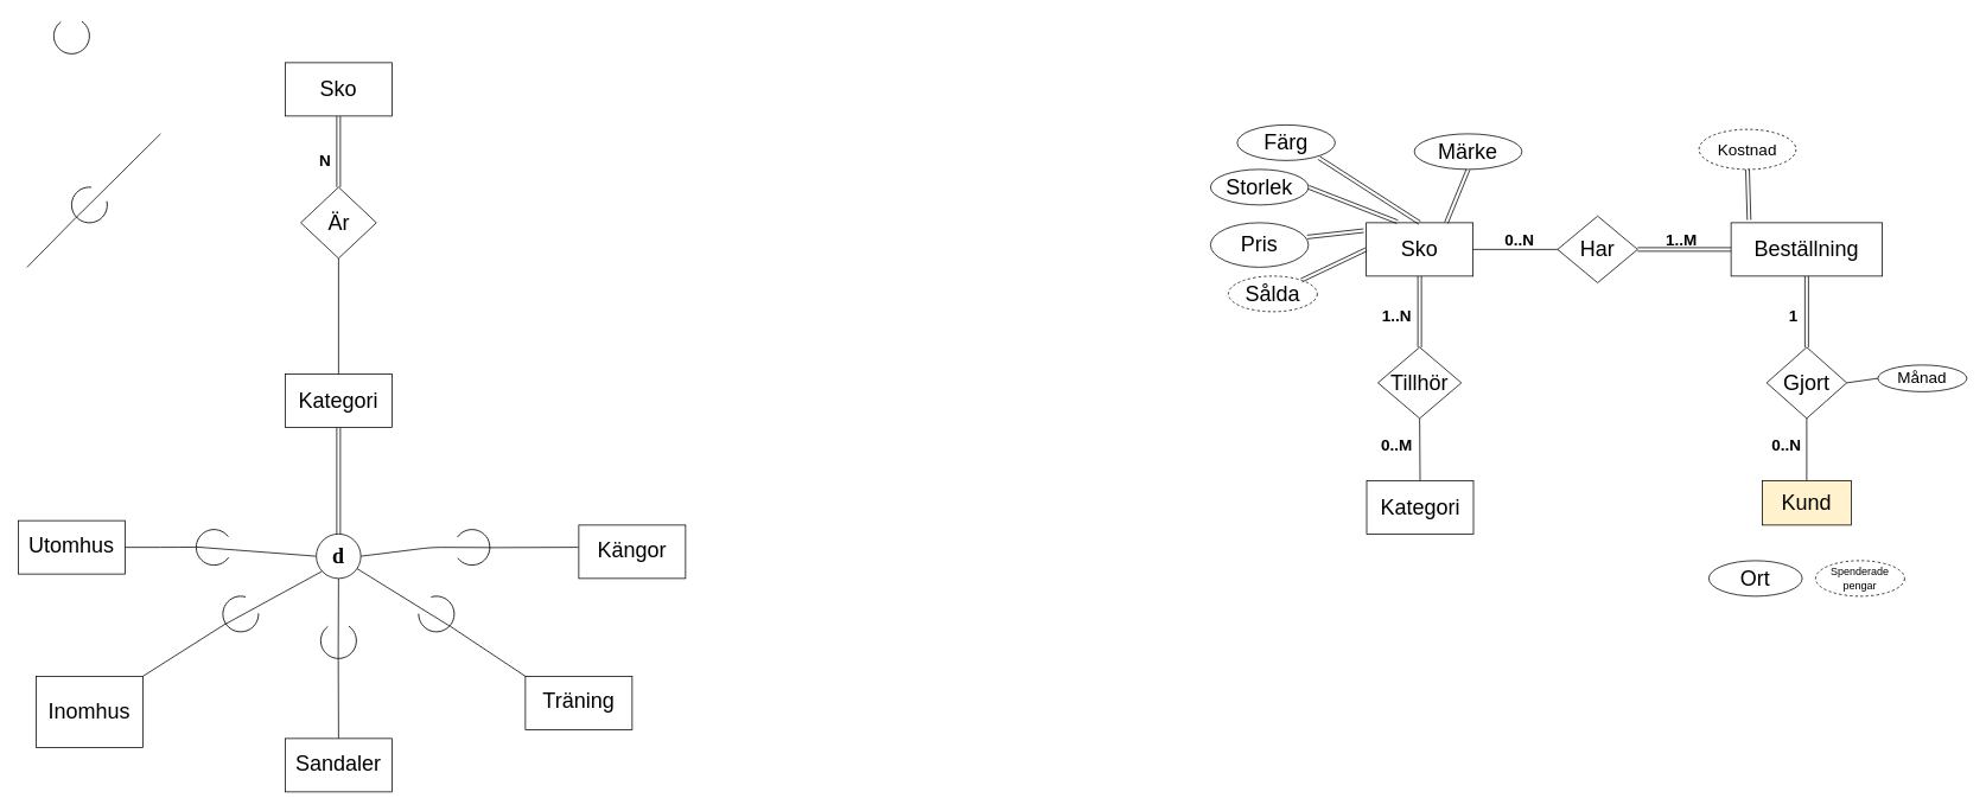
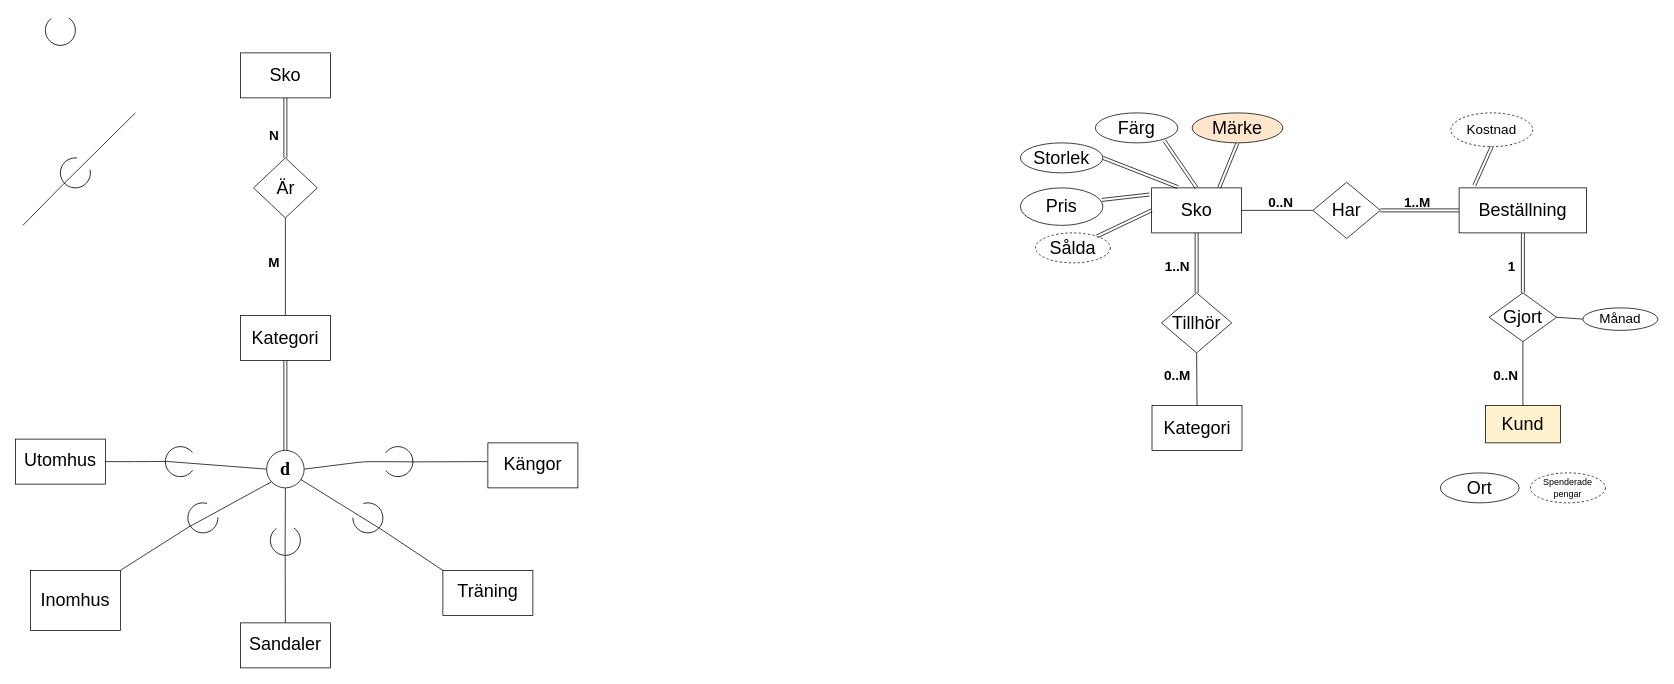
  <mxCell id="0" />
  <mxCell id="1" parent="0" />
  <mxCell id="2" style="edgeStyle=orthogonalEdgeStyle;rounded=0;orthogonalLoop=1;jettySize=auto;html=1;exitX=0.5;exitY=1;exitDx=0;exitDy=0;entryX=0.5;entryY=0;entryDx=0;entryDy=0;shape=link;" parent="1" source="3" target="4" edge="1"><mxGeometry relative="1" as="geometry" /></mxCell>
  <mxCell id="3" value="&lt;font style=&quot;font-size: 24px&quot;&gt;Sko&lt;/font&gt;" style="rounded=0;whiteSpace=wrap;html=1;" parent="1" vertex="1"><mxGeometry x="320" y="70" width="120" height="60" as="geometry" /></mxCell>
  <mxCell id="4" value="&lt;font style=&quot;font-size: 24px&quot;&gt;Är&lt;/font&gt;" style="rhombus;whiteSpace=wrap;html=1;" parent="1" vertex="1"><mxGeometry x="337.5" y="210" width="85" height="80" as="geometry" /></mxCell>
  <mxCell id="5" style="edgeStyle=orthogonalEdgeStyle;shape=link;rounded=0;orthogonalLoop=1;jettySize=auto;html=1;exitX=0.5;exitY=1;exitDx=0;exitDy=0;entryX=0.5;entryY=0;entryDx=0;entryDy=0;" parent="1" source="6" target="17" edge="1"><mxGeometry relative="1" as="geometry" /></mxCell>
  <mxCell id="6" value="&lt;font style=&quot;font-size: 24px&quot;&gt;Kategori&lt;/font&gt;" style="rounded=0;whiteSpace=wrap;html=1;" parent="1" vertex="1"><mxGeometry x="320" y="420" width="120" height="60" as="geometry" /></mxCell>
  <mxCell id="7" value="" style="endArrow=none;html=1;entryX=0.5;entryY=1;entryDx=0;entryDy=0;exitX=0.5;exitY=0;exitDx=0;exitDy=0;" parent="1" source="6" target="4" edge="1"><mxGeometry width="50" height="50" relative="1" as="geometry"><mxPoint x="250" y="460" as="sourcePoint" /><mxPoint x="300" y="410" as="targetPoint" /></mxGeometry></mxCell>
  <mxCell id="8" value="&lt;font style=&quot;font-size: 18px&quot;&gt;&lt;b&gt;N&lt;/b&gt;&lt;/font&gt;" style="text;html=1;strokeColor=none;fillColor=none;align=center;verticalAlign=middle;whiteSpace=wrap;rounded=0;" parent="1" vertex="1"><mxGeometry x="350" y="170" width="30" height="20" as="geometry" /></mxCell>
+ <mxCell id="9" value="&lt;font style=&quot;font-size: 18px&quot;&gt;&lt;b&gt;M&lt;/b&gt;&lt;/font&gt;" style="text;html=1;strokeColor=none;fillColor=none;align=center;verticalAlign=middle;whiteSpace=wrap;rounded=0;" parent="1" vertex="1"><mxGeometry x="350" y="340" width="30" height="20" as="geometry" /></mxCell>
  <mxCell id="10" value="" style="verticalLabelPosition=bottom;verticalAlign=top;html=1;shape=mxgraph.basic.arc;startAngle=0.3;endAngle=0.1;rotation=287;direction=south;" parent="1" vertex="1"><mxGeometry x="220" y="595" width="40" height="40" as="geometry" /></mxCell>
  <mxCell id="11" value="" style="verticalLabelPosition=bottom;verticalAlign=top;html=1;shape=mxgraph.basic.arc;startAngle=0.3;endAngle=0.1;rotation=287;" parent="1" vertex="1"><mxGeometry x="60.004" y="20.004" width="40" height="40" as="geometry" /></mxCell>
  <mxCell id="12" value="" style="endArrow=none;html=1;exitX=0.021;exitY=0.639;exitDx=0;exitDy=0;exitPerimeter=0;entryX=1;entryY=0.5;entryDx=0;entryDy=0;" parent="1" source="10" target="30" edge="1"><mxGeometry width="50" height="50" relative="1" as="geometry"><mxPoint x="280" y="760" as="sourcePoint" /><mxPoint x="140" y="615" as="targetPoint" /><Array as="points"><mxPoint x="190" y="615" /></Array></mxGeometry></mxCell>
  <mxCell id="13" value="" style="endArrow=none;html=1;entryX=0.032;entryY=0.634;entryDx=0;entryDy=0;entryPerimeter=0;exitX=0;exitY=0.5;exitDx=0;exitDy=0;" parent="1" source="17" target="10" edge="1"><mxGeometry width="50" height="50" relative="1" as="geometry"><mxPoint x="320" y="690" as="sourcePoint" /><mxPoint x="260" y="660" as="targetPoint" /></mxGeometry></mxCell>
  <mxCell id="14" value="" style="verticalLabelPosition=bottom;verticalAlign=top;html=1;shape=mxgraph.basic.arc;startAngle=0.3;endAngle=0.1;rotation=287;" parent="1" vertex="1"><mxGeometry x="360.004" y="700.004" width="40" height="40" as="geometry" /></mxCell>
  <mxCell id="15" value="" style="endArrow=none;html=1;entryX=0.021;entryY=0.639;entryDx=0;entryDy=0;entryPerimeter=0;exitX=0.5;exitY=0;exitDx=0;exitDy=0;" parent="1" source="32" target="14" edge="1"><mxGeometry width="50" height="50" relative="1" as="geometry"><mxPoint x="380.004" y="824.974" as="sourcePoint" /><mxPoint x="400.004" y="804.974" as="targetPoint" /></mxGeometry></mxCell>
  <mxCell id="16" value="" style="endArrow=none;html=1;exitX=0.032;exitY=0.634;exitDx=0;exitDy=0;exitPerimeter=0;entryX=0.5;entryY=1;entryDx=0;entryDy=0;" parent="1" source="14" target="17" edge="1"><mxGeometry width="50" height="50" relative="1" as="geometry"><mxPoint x="380.004" y="700.004" as="sourcePoint" /><mxPoint x="380.004" y="650.004" as="targetPoint" /></mxGeometry></mxCell>
  <mxCell id="17" value="&lt;font style=&quot;font-size: 24px&quot; data-font-src=&quot;https://fonts.googleapis.com/css?family=Permanent+Marker&quot; face=&quot;Georgia&quot;&gt;&lt;b&gt;d&lt;/b&gt;&lt;/font&gt;" style="ellipse;whiteSpace=wrap;html=1;aspect=fixed;" parent="1" vertex="1"><mxGeometry x="355" y="600" width="50" height="50" as="geometry" /></mxCell>
  <mxCell id="18" value="" style="verticalLabelPosition=bottom;verticalAlign=top;html=1;shape=mxgraph.basic.arc;startAngle=0.3;endAngle=0.1;rotation=287;direction=north;" parent="1" vertex="1"><mxGeometry x="510.004" y="595.004" width="40" height="40" as="geometry" /></mxCell>
  <mxCell id="19" value="" style="endArrow=none;html=1;exitX=0.021;exitY=0.639;exitDx=0;exitDy=0;exitPerimeter=0;entryX=1;entryY=0.5;entryDx=0;entryDy=0;" parent="1" source="18" target="17" edge="1"><mxGeometry width="50" height="50" relative="1" as="geometry"><mxPoint x="574.974" y="759.974" as="sourcePoint" /><mxPoint x="464.974" y="614.974" as="targetPoint" /><Array as="points"><mxPoint x="484.974" y="614.974" /></Array></mxGeometry></mxCell>
  <mxCell id="20" value="" style="endArrow=none;html=1;entryX=0.032;entryY=0.634;entryDx=0;entryDy=0;entryPerimeter=0;exitX=-0.004;exitY=0.416;exitDx=0;exitDy=0;exitPerimeter=0;" parent="1" source="34" target="18" edge="1"><mxGeometry width="50" height="50" relative="1" as="geometry"><mxPoint x="649.974" y="614.974" as="sourcePoint" /><mxPoint x="554.974" y="659.974" as="targetPoint" /></mxGeometry></mxCell>
  <mxCell id="21" value="" style="verticalLabelPosition=bottom;verticalAlign=top;html=1;shape=mxgraph.basic.arc;startAngle=0.3;endAngle=0.1;rotation=-30;" parent="1" vertex="1"><mxGeometry x="80.004" y="210.004" width="40" height="40" as="geometry" /></mxCell>
  <mxCell id="22" value="" style="endArrow=none;html=1;entryX=0;entryY=0.615;entryDx=0;entryDy=0;entryPerimeter=0;" parent="1" target="21" edge="1"><mxGeometry width="50" height="50" relative="1" as="geometry"><mxPoint x="30" y="300" as="sourcePoint" /><mxPoint x="80" y="250" as="targetPoint" /></mxGeometry></mxCell>
  <mxCell id="23" value="" style="endArrow=none;html=1;exitX=-0.002;exitY=0.619;exitDx=0;exitDy=0;exitPerimeter=0;" parent="1" source="21" edge="1"><mxGeometry width="50" height="50" relative="1" as="geometry"><mxPoint x="130" y="190" as="sourcePoint" /><mxPoint x="180" y="150" as="targetPoint" /></mxGeometry></mxCell>
  <mxCell id="24" value="" style="verticalLabelPosition=bottom;verticalAlign=top;html=1;shape=mxgraph.basic.arc;startAngle=0.3;endAngle=0.1;rotation=-20;" parent="1" vertex="1"><mxGeometry x="250.001" y="670.001" width="40" height="40" as="geometry" /></mxCell>
  <mxCell id="25" value="" style="endArrow=none;html=1;entryX=0;entryY=0.615;entryDx=0;entryDy=0;entryPerimeter=0;exitX=1;exitY=0;exitDx=0;exitDy=0;" parent="1" source="31" target="24" edge="1"><mxGeometry width="50" height="50" relative="1" as="geometry"><mxPoint x="160" y="760" as="sourcePoint" /><mxPoint x="217.317" y="747.317" as="targetPoint" /></mxGeometry></mxCell>
  <mxCell id="26" value="" style="endArrow=none;html=1;exitX=-0.002;exitY=0.619;exitDx=0;exitDy=0;exitPerimeter=0;entryX=0.125;entryY=0.841;entryDx=0;entryDy=0;entryPerimeter=0;" parent="1" source="24" target="17" edge="1"><mxGeometry width="50" height="50" relative="1" as="geometry"><mxPoint x="267.317" y="687.317" as="sourcePoint" /><mxPoint x="317.317" y="647.317" as="targetPoint" /></mxGeometry></mxCell>
  <mxCell id="27" value="" style="verticalLabelPosition=bottom;verticalAlign=top;html=1;shape=mxgraph.basic.arc;startAngle=0.3;endAngle=0.1;rotation=-35;direction=north;" parent="1" vertex="1"><mxGeometry x="470.004" y="670.004" width="40" height="40" as="geometry" /></mxCell>
  <mxCell id="28" value="" style="endArrow=none;html=1;entryX=0.914;entryY=0.778;entryDx=0;entryDy=0;entryPerimeter=0;exitX=0;exitY=0.615;exitDx=0;exitDy=0;exitPerimeter=0;" parent="1" source="27" target="17" edge="1"><mxGeometry width="50" height="50" relative="1" as="geometry"><mxPoint x="552.951" y="822.951" as="sourcePoint" /><mxPoint x="495.634" y="835.634" as="targetPoint" /></mxGeometry></mxCell>
  <mxCell id="29" value="" style="endArrow=none;html=1;entryX=-0.002;entryY=0.619;entryDx=0;entryDy=0;entryPerimeter=0;exitX=0;exitY=0;exitDx=0;exitDy=0;" parent="1" source="33" target="27" edge="1"><mxGeometry width="50" height="50" relative="1" as="geometry"><mxPoint x="590" y="760" as="sourcePoint" /><mxPoint x="602.951" y="762.951" as="targetPoint" /></mxGeometry></mxCell>
  <mxCell id="30" value="&lt;span style=&quot;line-height: 115%&quot;&gt;&lt;font style=&quot;font-size: 24px&quot;&gt;Utomhus&lt;/font&gt;&lt;/span&gt;" style="rounded=0;whiteSpace=wrap;html=1;" parent="1" vertex="1"><mxGeometry x="20" y="585" width="120" height="60" as="geometry" /></mxCell>
  <mxCell id="31" value="&lt;span style=&quot;font-size: 24px&quot;&gt;Inomhus&lt;/span&gt;" style="rounded=0;whiteSpace=wrap;html=1;" parent="1" vertex="1"><mxGeometry x="40" y="760" width="120" height="80" as="geometry" /></mxCell>
  <mxCell id="32" value="&lt;span style=&quot;line-height: 115%&quot;&gt;&lt;font style=&quot;font-size: 24px&quot;&gt;Sandaler&lt;/font&gt;&lt;/span&gt;" style="rounded=0;whiteSpace=wrap;html=1;" parent="1" vertex="1"><mxGeometry x="320" y="830" width="120" height="60" as="geometry" /></mxCell>
  <mxCell id="33" value="&lt;span style=&quot;line-height: 115%&quot;&gt;&lt;font style=&quot;font-size: 24px&quot;&gt;Träning&lt;/font&gt;&lt;/span&gt;" style="rounded=0;whiteSpace=wrap;html=1;" parent="1" vertex="1"><mxGeometry x="590" y="760" width="120" height="60" as="geometry" /></mxCell>
  <mxCell id="34" value="&lt;span style=&quot;line-height: 115%&quot;&gt;&lt;font style=&quot;font-size: 24px&quot;&gt;Kängor&lt;/font&gt;&lt;/span&gt;" style="rounded=0;whiteSpace=wrap;html=1;" parent="1" vertex="1"><mxGeometry x="650" y="590" width="120" height="60" as="geometry" /></mxCell>
  <mxCell id="35" style="rounded=0;orthogonalLoop=1;jettySize=auto;html=1;exitX=0.5;exitY=1;exitDx=0;exitDy=0;entryX=0.5;entryY=0;entryDx=0;entryDy=0;shape=link;" edge="1" source="36" target="37" parent="1"><mxGeometry relative="1" as="geometry" /></mxCell>
  <mxCell id="36" value="&lt;font style=&quot;font-size: 24px&quot;&gt;Sko&lt;/font&gt;" style="rounded=0;whiteSpace=wrap;html=1;" vertex="1" parent="1"><mxGeometry x="1535" y="250" width="120" height="60" as="geometry" /></mxCell>
  <mxCell id="37" value="&lt;font style=&quot;font-size: 24px&quot;&gt;Tillhör&lt;/font&gt;" style="rhombus;whiteSpace=wrap;html=1;" vertex="1" parent="1"><mxGeometry x="1548.13" y="390" width="93.75" height="80" as="geometry" /></mxCell>
  <mxCell id="38" value="&lt;font style=&quot;font-size: 24px&quot;&gt;Kategori&lt;/font&gt;" style="rounded=0;whiteSpace=wrap;html=1;" vertex="1" parent="1"><mxGeometry x="1535.5" y="540" width="120" height="60" as="geometry" /></mxCell>
  <mxCell id="39" value="" style="endArrow=none;html=1;entryX=0.5;entryY=1;entryDx=0;entryDy=0;exitX=0.5;exitY=0;exitDx=0;exitDy=0;" edge="1" source="38" target="37" parent="1"><mxGeometry width="50" height="50" relative="1" as="geometry"><mxPoint x="1465" y="640" as="sourcePoint" /><mxPoint x="1515" y="590" as="targetPoint" /></mxGeometry></mxCell>
  <mxCell id="40" value="&lt;font style=&quot;font-size: 18px&quot;&gt;&lt;b&gt;1..N&lt;/b&gt;&lt;/font&gt;" style="text;html=1;strokeColor=none;fillColor=none;align=center;verticalAlign=middle;whiteSpace=wrap;rounded=0;" vertex="1" parent="1"><mxGeometry x="1550" y="345" width="39" height="20" as="geometry" /></mxCell>
  <mxCell id="41" value="&lt;font style=&quot;font-size: 18px&quot;&gt;&lt;b&gt;0..M&lt;/b&gt;&lt;/font&gt;" style="text;html=1;strokeColor=none;fillColor=none;align=center;verticalAlign=middle;whiteSpace=wrap;rounded=0;" vertex="1" parent="1"><mxGeometry x="1542" y="490" width="55" height="20" as="geometry" /></mxCell>
  <mxCell id="42" style="shape=link;rounded=0;orthogonalLoop=1;jettySize=auto;html=1;exitX=0.988;exitY=0.321;exitDx=0;exitDy=0;entryX=-0.024;entryY=0.148;entryDx=0;entryDy=0;entryPerimeter=0;exitPerimeter=0;" edge="1" parent="1" source="43" target="36"><mxGeometry relative="1" as="geometry" /></mxCell>
  <mxCell id="43" value="&lt;font style=&quot;font-size: 24px&quot;&gt;Pris&lt;/font&gt;" style="ellipse;whiteSpace=wrap;html=1;" vertex="1" parent="1"><mxGeometry x="1360" y="250" width="110" height="50" as="geometry" /></mxCell>
  <mxCell id="44" style="rounded=0;orthogonalLoop=1;jettySize=auto;html=1;exitX=0.835;exitY=0.926;exitDx=0;exitDy=0;shape=link;entryX=0.5;entryY=0;entryDx=0;entryDy=0;exitPerimeter=0;" edge="1" source="45" parent="1" target="36"><mxGeometry relative="1" as="geometry"><mxPoint x="1560" y="249" as="targetPoint" /></mxGeometry></mxCell>
- <mxCell id="45" value="&lt;font style=&quot;font-size: 24px&quot;&gt;Färg&lt;/font&gt;" style="ellipse;whiteSpace=wrap;html=1;" vertex="1" parent="1"><mxGeometry x="1390" y="140" width="110" height="40" as="geometry" /></mxCell>
+ <mxCell id="45" value="&lt;font style=&quot;font-size: 24px&quot;&gt;Färg&lt;/font&gt;" style="ellipse;whiteSpace=wrap;html=1;" vertex="1" parent="1"><mxGeometry x="1460" y="150" width="110" height="40" as="geometry" /></mxCell>
  <mxCell id="46" style="edgeStyle=none;shape=link;rounded=0;orthogonalLoop=1;jettySize=auto;html=1;exitX=1;exitY=0.5;exitDx=0;exitDy=0;" edge="1" parent="1" source="47"><mxGeometry relative="1" as="geometry"><mxPoint x="1570" y="249" as="targetPoint" /></mxGeometry></mxCell>
  <mxCell id="47" value="&lt;font style=&quot;font-size: 24px&quot;&gt;Storlek&lt;/font&gt;" style="ellipse;whiteSpace=wrap;html=1;" vertex="1" parent="1"><mxGeometry x="1360" y="190" width="110" height="40" as="geometry" /></mxCell>
  <mxCell id="48" style="edgeStyle=none;shape=link;rounded=0;orthogonalLoop=1;jettySize=auto;html=1;exitX=0.5;exitY=1;exitDx=0;exitDy=0;entryX=0.75;entryY=0;entryDx=0;entryDy=0;" edge="1" parent="1" source="49" target="36"><mxGeometry relative="1" as="geometry"><mxPoint x="1600" y="248" as="targetPoint" /></mxGeometry></mxCell>
- <mxCell id="49" value="&lt;font style=&quot;font-size: 24px&quot;&gt;Märke&lt;/font&gt;" style="ellipse;whiteSpace=wrap;html=1;" vertex="1" parent="1"><mxGeometry x="1589" y="150" width="121" height="40" as="geometry" /></mxCell>
+ <mxCell id="49" value="&lt;font style=&quot;font-size: 24px&quot;&gt;Märke&lt;/font&gt;" style="ellipse;whiteSpace=wrap;html=1;fillColor=#ffe6cc;" vertex="1" parent="1"><mxGeometry x="1589" y="150" width="121" height="40" as="geometry" /></mxCell>
  <mxCell id="50" value="&lt;font style=&quot;font-size: 24px&quot;&gt;Beställning&lt;/font&gt;" style="rounded=0;whiteSpace=wrap;html=1;" vertex="1" parent="1"><mxGeometry x="1945" y="250" width="170" height="60" as="geometry" /></mxCell>
  <mxCell id="51" value="&lt;font style=&quot;font-size: 24px&quot;&gt;Har&lt;/font&gt;" style="rhombus;whiteSpace=wrap;html=1;" vertex="1" parent="1"><mxGeometry x="1750" y="242.5" width="90" height="75" as="geometry" /></mxCell>
  <mxCell id="52" value="" style="endArrow=none;html=1;entryX=1;entryY=0.5;entryDx=0;entryDy=0;shape=link;" edge="1" target="51" parent="1"><mxGeometry width="50" height="50" relative="1" as="geometry"><mxPoint x="1945" y="280" as="sourcePoint" /><mxPoint x="2048.75" y="420" as="targetPoint" /></mxGeometry></mxCell>
  <mxCell id="53" value="&lt;font style=&quot;font-size: 18px&quot;&gt;&lt;b&gt;1..M&lt;/b&gt;&lt;/font&gt;" style="text;html=1;strokeColor=none;fillColor=none;align=center;verticalAlign=middle;whiteSpace=wrap;rounded=0;" vertex="1" parent="1"><mxGeometry x="1870" y="260" width="39" height="20" as="geometry" /></mxCell>
  <mxCell id="54" value="&lt;font style=&quot;font-size: 18px&quot;&gt;&lt;b&gt;0..N&lt;/b&gt;&lt;/font&gt;" style="text;html=1;strokeColor=none;fillColor=none;align=center;verticalAlign=middle;whiteSpace=wrap;rounded=0;" vertex="1" parent="1"><mxGeometry x="1680" y="260" width="55" height="20" as="geometry" /></mxCell>
  <mxCell id="55" value="" style="endArrow=none;html=1;exitX=1;exitY=0.5;exitDx=0;exitDy=0;entryX=0;entryY=0.5;entryDx=0;entryDy=0;" edge="1" parent="1" source="36" target="51"><mxGeometry width="50" height="50" relative="1" as="geometry"><mxPoint x="1800" y="540" as="sourcePoint" /><mxPoint x="1813" y="395" as="targetPoint" /></mxGeometry></mxCell>
- <mxCell id="56" value="&lt;font style=&quot;font-size: 18px&quot;&gt;Kostnad&lt;/font&gt;" style="ellipse;whiteSpace=wrap;html=1;align=center;dashed=1;" vertex="1" parent="1"><mxGeometry x="1909" y="145" width="109" height="45" as="geometry" /></mxCell>
+ <mxCell id="56" value="&lt;font style=&quot;font-size: 18px&quot;&gt;Kostnad&lt;/font&gt;" style="ellipse;whiteSpace=wrap;html=1;align=center;dashed=1;" vertex="1" parent="1"><mxGeometry x="1934" y="150" width="109" height="45" as="geometry" /></mxCell>
  <mxCell id="57" value="" style="endArrow=none;html=1;entryX=0.5;entryY=1;entryDx=0;entryDy=0;exitX=0.119;exitY=-0.052;exitDx=0;exitDy=0;shape=link;exitPerimeter=0;" edge="1" parent="1" source="50" target="56"><mxGeometry width="50" height="50" relative="1" as="geometry"><mxPoint x="2080" y="510" as="sourcePoint" /><mxPoint x="2130" y="460" as="targetPoint" /></mxGeometry></mxCell>
- <mxCell id="58" value="&lt;font style=&quot;font-size: 24px&quot;&gt;Gjort&lt;/font&gt;" style="rhombus;whiteSpace=wrap;html=1;" vertex="1" parent="1"><mxGeometry x="1985" y="390" width="90" height="80" as="geometry" /></mxCell>
+ <mxCell id="58" value="&lt;font style=&quot;font-size: 24px&quot;&gt;Gjort&lt;/font&gt;" style="rhombus;whiteSpace=wrap;html=1;" vertex="1" parent="1"><mxGeometry x="1985" y="390" width="90" height="65" as="geometry" /></mxCell>
  <mxCell id="59" value="" style="endArrow=none;html=1;entryX=0.5;entryY=1;entryDx=0;entryDy=0;shape=link;" edge="1" parent="1" source="58" target="50"><mxGeometry width="50" height="50" relative="1" as="geometry"><mxPoint x="1990" y="390" as="sourcePoint" /><mxPoint x="2040" y="340" as="targetPoint" /></mxGeometry></mxCell>
  <mxCell id="60" value="&lt;span style=&quot;font-size: 18px&quot;&gt;&lt;b&gt;1&lt;/b&gt;&lt;/span&gt;" style="text;html=1;strokeColor=none;fillColor=none;align=center;verticalAlign=middle;whiteSpace=wrap;rounded=0;" vertex="1" parent="1"><mxGeometry x="1998" y="345" width="35" height="20" as="geometry" /></mxCell>
  <mxCell id="61" value="" style="endArrow=none;html=1;entryX=0.5;entryY=1;entryDx=0;entryDy=0;exitX=0.5;exitY=0;exitDx=0;exitDy=0;" edge="1" parent="1" source="62" target="58"><mxGeometry width="50" height="50" relative="1" as="geometry"><mxPoint x="2030" y="580" as="sourcePoint" /><mxPoint x="2070" y="530" as="targetPoint" /></mxGeometry></mxCell>
  <mxCell id="62" value="&lt;font style=&quot;font-size: 24px&quot;&gt;Kund&lt;/font&gt;" style="rounded=0;whiteSpace=wrap;html=1;fillColor=#fff2cc;" vertex="1" parent="1"><mxGeometry x="1980" y="540" width="100" height="50" as="geometry" /></mxCell>
  <mxCell id="63" value="&lt;font style=&quot;font-size: 18px&quot;&gt;&lt;b&gt;0..N&lt;/b&gt;&lt;/font&gt;" style="text;html=1;strokeColor=none;fillColor=none;align=center;verticalAlign=middle;whiteSpace=wrap;rounded=0;" vertex="1" parent="1"><mxGeometry x="1985" y="490" width="45" height="20" as="geometry" /></mxCell>
  <mxCell id="64" value="&lt;font style=&quot;font-size: 24px&quot;&gt;Ort&lt;/font&gt;" style="ellipse;whiteSpace=wrap;html=1;" vertex="1" parent="1"><mxGeometry x="1920" y="630" width="105" height="40" as="geometry" /></mxCell>
  <mxCell id="65" value="&lt;font style=&quot;font-size: 12px&quot;&gt;Spenderade pengar&lt;/font&gt;" style="ellipse;whiteSpace=wrap;html=1;align=center;dashed=1;" vertex="1" parent="1"><mxGeometry x="2040" y="630" width="100" height="40" as="geometry" /></mxCell>
  <mxCell id="66" value="&lt;font style=&quot;font-size: 24px&quot;&gt;Sålda&lt;/font&gt;" style="ellipse;whiteSpace=wrap;html=1;align=center;dashed=1;" vertex="1" parent="1"><mxGeometry x="1380" y="310" width="100" height="40" as="geometry" /></mxCell>
  <mxCell id="67" value="" style="endArrow=none;html=1;entryX=0;entryY=0.5;entryDx=0;entryDy=0;shape=link;" edge="1" parent="1" source="66" target="36"><mxGeometry width="50" height="50" relative="1" as="geometry"><mxPoint x="1260" y="420" as="sourcePoint" /><mxPoint x="1310" y="370" as="targetPoint" /></mxGeometry></mxCell>
  <mxCell id="68" value="&lt;font style=&quot;font-size: 18px&quot;&gt;Månad&lt;/font&gt;" style="ellipse;whiteSpace=wrap;html=1;" vertex="1" parent="1"><mxGeometry x="2110" y="410" width="100" height="30" as="geometry" /></mxCell>
  <mxCell id="69" value="" style="endArrow=none;html=1;entryX=0;entryY=0.5;entryDx=0;entryDy=0;exitX=1;exitY=0.5;exitDx=0;exitDy=0;" edge="1" parent="1" source="58" target="68"><mxGeometry width="50" height="50" relative="1" as="geometry"><mxPoint x="2110" y="540" as="sourcePoint" /><mxPoint x="2160" y="490" as="targetPoint" /></mxGeometry></mxCell>
